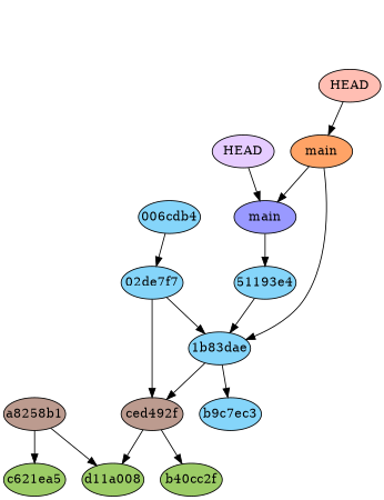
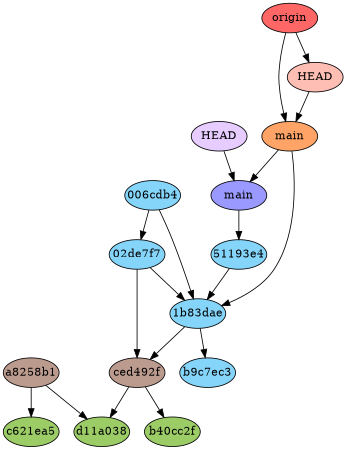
  digraph {
    node [fillcolor="#85d5fa" fixedsize=true style=filled]
    n1 [fillcolor="#9ccc66" label=b40cc2f width=0.95]
    n2 [fillcolor="#9ccc66" label=c621ea5 width=0.95]
-   n3 [fillcolor="#9ccc66" label=d11a008 width=0.95]
+   n3 [fillcolor="#9ccc66" label=d11a038 width=0.95]
    n4 [fillcolor="#bc9b8f" label=a8258b1 width=0.95]
    n5 [fillcolor="#bc9b8f" label=ced492f width=0.95]
    n6 [label="006cdb4" width=0.95]
    n7 [label="1b83dae" width=0.95]
    n8 [label="02de7f7" width=0.95]
    n9 [label=b9c7ec3 width=0.95]
    n10 [label="51193e4" width=0.95]
    n11 [fillcolor="#9999ff" label=main width=0.95]
    n12 [fillcolor="#e6ccff" label=HEAD width=0.95]
    n13 [fillcolor="#ffa366" label=main width=0.95]
    n14 [fillcolor="#ffbeb3" label=HEAD width=0.95]
+   n15 [fillcolor="#ff6666" label=origin width=0.95]
    n4 -> n2
    n4 -> n3
    n5 -> n1
    n5 -> n3
+   n6 -> n7
    n6 -> n8
    n7 -> n5
    n7 -> n9
    n8 -> n5
    n8 -> n7
    n10 -> n7
    n11 -> n10
    n12 -> n11
    n13 -> n7
    n13 -> n11
    n14 -> n13
+   n15 -> n13
+   n15 -> n14
  }
